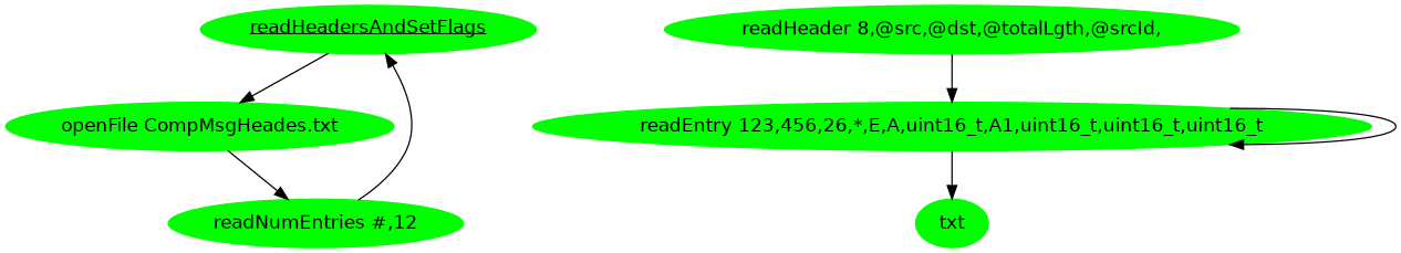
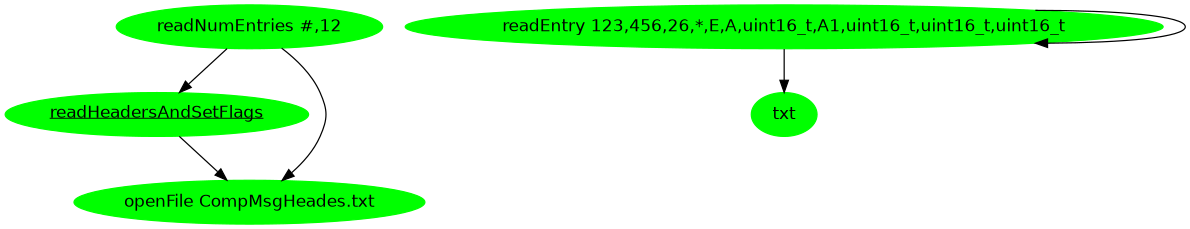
  digraph {
    fontname="DejaVu Sans"
    node [color=green fontname="DejaVu Sans" style=filled]
    edge [fontname="DejaVu Sans"]
    n1 [label=<<u>readHeadersAndSetFlags</u>>]
    n2 [label=<openFile CompMsgHeades.txt>]
    n3 [label=<readNumEntries #,12>]
-   n4 [label=<readHeader 8,@src,@dst,@totalLgth,@srcId,>]
    n5 [label=<readEntry 123,456,26,*,E,A,uint16_t,A1,uint16_t,uint16_t,uint16_t>]
    n6 [label=txt]
    n1 -> n2
-   n2 -> n3
+   n3 -> n2
    n3 -> n1
-   n4 -> n5
    n5 -> n5
    n5 -> n6
  }
